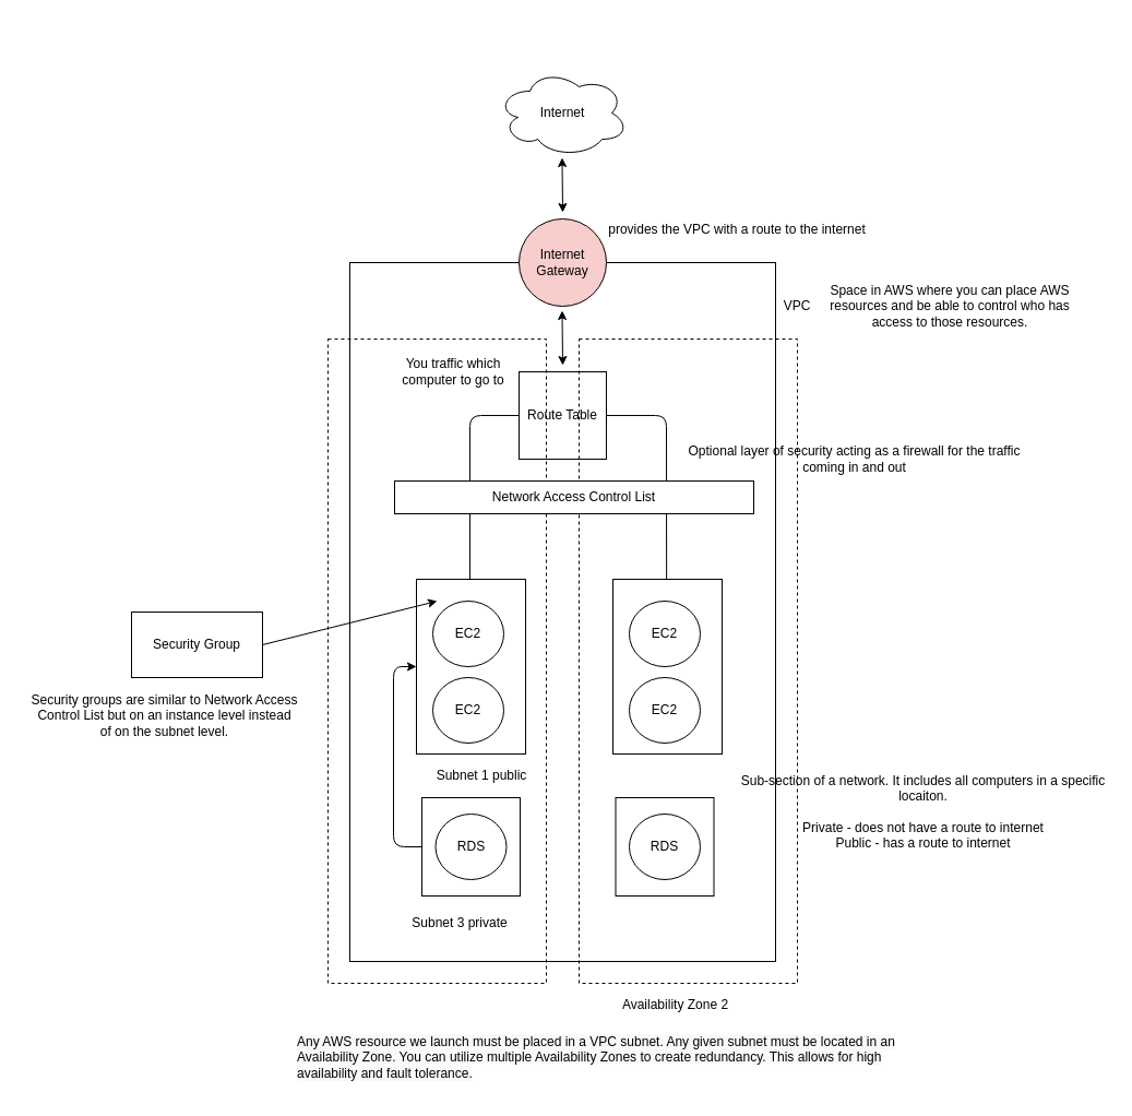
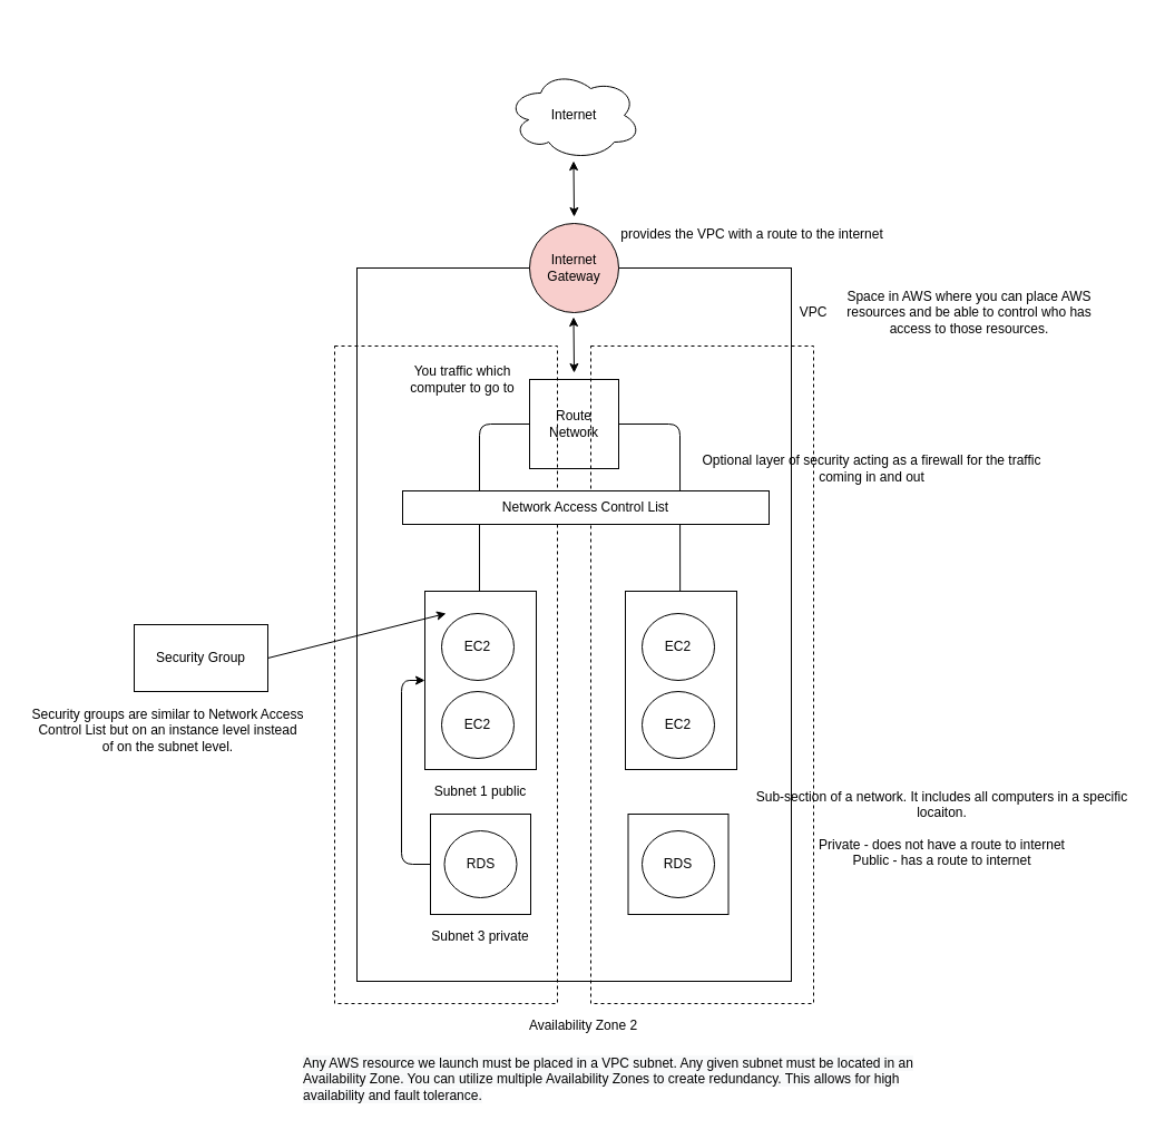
  <mxCell id="0" />
  <mxCell id="1" parent="0" />
  <mxCell id="2" value="" style="rounded=0;whiteSpace=wrap;html=1;" vertex="1" parent="1"><mxGeometry x="320" y="240" width="390" height="640" as="geometry" /></mxCell>
  <mxCell id="3" value="Space in AWS where you can place AWS resources and be able to control who has access to those resources." style="text;html=1;strokeColor=none;fillColor=none;align=center;verticalAlign=middle;whiteSpace=wrap;rounded=0;" vertex="1" parent="1"><mxGeometry x="740" y="270" width="260" height="20" as="geometry" /></mxCell>
  <mxCell id="4" value="Internet" style="ellipse;shape=cloud;whiteSpace=wrap;html=1;" vertex="1" parent="1"><mxGeometry x="455" y="63" width="120" height="80" as="geometry" /></mxCell>
  <mxCell id="5" value="" style="endArrow=classic;startArrow=classic;html=1;" edge="1" parent="1"><mxGeometry width="50" height="50" relative="1" as="geometry"><mxPoint x="515" y="194" as="sourcePoint" /><mxPoint x="514.5" y="144" as="targetPoint" /></mxGeometry></mxCell>
  <mxCell id="6" value="Internet&lt;br&gt;Gateway" style="ellipse;whiteSpace=wrap;html=1;aspect=fixed;fillColor=#f8cecc;" vertex="1" parent="1"><mxGeometry x="475" y="200" width="80" height="80" as="geometry" /></mxCell>
- <mxCell id="7" value="Route Table" style="whiteSpace=wrap;html=1;aspect=fixed;" vertex="1" parent="1"><mxGeometry x="475" y="340" width="80" height="80" as="geometry" /></mxCell>
+ <mxCell id="7" value="Route Network" style="whiteSpace=wrap;html=1;aspect=fixed;" vertex="1" parent="1"><mxGeometry x="475" y="340" width="80" height="80" as="geometry" /></mxCell>
  <mxCell id="8" value="" style="endArrow=classic;startArrow=classic;html=1;" edge="1" parent="1"><mxGeometry width="50" height="50" relative="1" as="geometry"><mxPoint x="515" y="334" as="sourcePoint" /><mxPoint x="514.5" y="284" as="targetPoint" /></mxGeometry></mxCell>
  <mxCell id="9" value="You traffic which computer to go to" style="text;html=1;strokeColor=none;fillColor=none;align=center;verticalAlign=middle;whiteSpace=wrap;rounded=0;" vertex="1" parent="1"><mxGeometry x="355" y="330" width="120" height="20" as="geometry" /></mxCell>
  <mxCell id="10" value="" style="endArrow=classic;html=1;exitX=0;exitY=0.5;exitDx=0;exitDy=0;entryX=0.282;entryY=0.492;entryDx=0;entryDy=0;entryPerimeter=0;" edge="1" parent="1" source="7" target="2"><mxGeometry width="50" height="50" relative="1" as="geometry"><mxPoint x="380" y="530" as="sourcePoint" /><mxPoint x="850" y="610" as="targetPoint" /><Array as="points"><mxPoint x="430" y="380" /></Array></mxGeometry></mxCell>
  <mxCell id="11" value="VPC" style="text;html=1;strokeColor=none;fillColor=none;align=center;verticalAlign=middle;whiteSpace=wrap;rounded=0;" vertex="1" parent="1"><mxGeometry x="710" y="270" width="40" height="20" as="geometry" /></mxCell>
  <mxCell id="12" value="" style="endArrow=classic;html=1;entryX=0.744;entryY=0.492;entryDx=0;entryDy=0;entryPerimeter=0;" edge="1" parent="1" source="7" target="2"><mxGeometry width="50" height="50" relative="1" as="geometry"><mxPoint x="630" y="420" as="sourcePoint" /><mxPoint x="880" y="490" as="targetPoint" /><Array as="points"><mxPoint x="610" y="380" /></Array></mxGeometry></mxCell>
  <mxCell id="13" value="" style="rounded=0;whiteSpace=wrap;html=1;" vertex="1" parent="1"><mxGeometry x="561" y="530" width="100" height="160" as="geometry" /></mxCell>
  <mxCell id="14" value="EC2" style="ellipse;whiteSpace=wrap;html=1;" vertex="1" parent="1"><mxGeometry x="576" y="550" width="65" height="60" as="geometry" /></mxCell>
  <mxCell id="15" value="EC2" style="ellipse;whiteSpace=wrap;html=1;" vertex="1" parent="1"><mxGeometry x="576" y="620" width="65" height="60" as="geometry" /></mxCell>
  <mxCell id="16" value="" style="rounded=0;whiteSpace=wrap;html=1;fillColor=none;dashed=1;" vertex="1" parent="1"><mxGeometry x="300" y="310" width="200" height="590" as="geometry" /></mxCell>
  <mxCell id="17" value="" style="rounded=0;whiteSpace=wrap;html=1;fillColor=none;dashed=1;" vertex="1" parent="1"><mxGeometry x="530" y="310" width="200" height="590" as="geometry" /></mxCell>
  <mxCell id="18" value="" style="rounded=0;whiteSpace=wrap;html=1;" vertex="1" parent="1"><mxGeometry x="381" y="530" width="100" height="160" as="geometry" /></mxCell>
  <mxCell id="19" value="EC2" style="ellipse;whiteSpace=wrap;html=1;" vertex="1" parent="1"><mxGeometry x="396" y="550" width="65" height="60" as="geometry" /></mxCell>
  <mxCell id="20" value="EC2" style="ellipse;whiteSpace=wrap;html=1;" vertex="1" parent="1"><mxGeometry x="396" y="620" width="65" height="60" as="geometry" /></mxCell>
- <mxCell id="21" value="Subnet 1 public" style="text;html=1;strokeColor=none;fillColor=none;align=center;verticalAlign=middle;whiteSpace=wrap;rounded=0;" vertex="1" parent="1"><mxGeometry x="391" y="700" width="100" height="20" as="geometry" /></mxCell>
- <mxCell id="22" value="Availability Zone 2" style="text;html=1;strokeColor=none;fillColor=none;align=center;verticalAlign=middle;whiteSpace=wrap;rounded=0;" vertex="1" parent="1"><mxGeometry x="561" y="910" width="115" height="20" as="geometry" /></mxCell>
+ <mxCell id="21" value="Subnet 1 public" style="text;html=1;strokeColor=none;fillColor=none;align=center;verticalAlign=middle;whiteSpace=wrap;rounded=0;" vertex="1" parent="1"><mxGeometry x="381" y="700" width="100" height="20" as="geometry" /></mxCell>
+ <mxCell id="22" value="Availability Zone 2" style="text;html=1;strokeColor=none;fillColor=none;align=center;verticalAlign=middle;whiteSpace=wrap;rounded=0;" vertex="1" parent="1"><mxGeometry x="466" y="910" width="115" height="20" as="geometry" /></mxCell>
  <mxCell id="23" value="provides the VPC with a route to the internet" style="text;html=1;strokeColor=none;fillColor=none;align=center;verticalAlign=middle;whiteSpace=wrap;rounded=0;dashed=1;" vertex="1" parent="1"><mxGeometry x="520" y="200" width="310" height="20" as="geometry" /></mxCell>
  <mxCell id="24" value="Network Access Control List" style="rounded=0;whiteSpace=wrap;html=1;" vertex="1" parent="1"><mxGeometry x="361" y="440" width="329" height="30" as="geometry" /></mxCell>
  <mxCell id="25" value="Optional layer of security acting as a firewall for the traffic coming in and out" style="text;html=1;strokeColor=none;fillColor=none;align=center;verticalAlign=middle;whiteSpace=wrap;rounded=0;" vertex="1" parent="1"><mxGeometry x="620" y="410" width="325" height="20" as="geometry" /></mxCell>
  <mxCell id="26" value="Sub-section of a network. It includes all computers in a specific locaiton.&lt;br&gt;&lt;br&gt;Private - does not have a route to internet&lt;br&gt;Public - has a route to internet" style="text;html=1;strokeColor=none;fillColor=none;align=center;verticalAlign=middle;whiteSpace=wrap;rounded=0;" vertex="1" parent="1"><mxGeometry x="676" y="690" width="339" height="105" as="geometry" /></mxCell>
  <mxCell id="27" value="" style="rounded=0;whiteSpace=wrap;html=1;fillColor=none;" vertex="1" parent="1"><mxGeometry x="386" y="730" width="90" height="90" as="geometry" /></mxCell>
  <mxCell id="28" value="RDS" style="ellipse;whiteSpace=wrap;html=1;" vertex="1" parent="1"><mxGeometry x="398.5" y="745" width="65" height="60" as="geometry" /></mxCell>
- <mxCell id="29" value="Subnet 3 private" style="text;html=1;strokeColor=none;fillColor=none;align=center;verticalAlign=middle;whiteSpace=wrap;rounded=0;" vertex="1" parent="1"><mxGeometry x="371" y="835" width="100" height="20" as="geometry" /></mxCell>
+ <mxCell id="29" value="Subnet 3 private" style="text;html=1;strokeColor=none;fillColor=none;align=center;verticalAlign=middle;whiteSpace=wrap;rounded=0;" vertex="1" parent="1"><mxGeometry x="381" y="830" width="100" height="20" as="geometry" /></mxCell>
  <mxCell id="30" value="" style="rounded=0;whiteSpace=wrap;html=1;fillColor=none;" vertex="1" parent="1"><mxGeometry x="563.5" y="730" width="90" height="90" as="geometry" /></mxCell>
  <mxCell id="31" value="RDS" style="ellipse;whiteSpace=wrap;html=1;" vertex="1" parent="1"><mxGeometry x="576" y="745" width="65" height="60" as="geometry" /></mxCell>
  <mxCell id="32" value="" style="endArrow=classic;html=1;exitX=0;exitY=0.5;exitDx=0;exitDy=0;entryX=0;entryY=0.5;entryDx=0;entryDy=0;" edge="1" parent="1" source="27" target="18"><mxGeometry width="50" height="50" relative="1" as="geometry"><mxPoint x="60" y="720" as="sourcePoint" /><mxPoint x="110" y="670" as="targetPoint" /><Array as="points"><mxPoint x="360" y="775" /><mxPoint x="360" y="610" /></Array></mxGeometry></mxCell>
  <mxCell id="33" value="&amp;nbsp;&amp;nbsp;" style="text;html=1;align=center;verticalAlign=middle;resizable=0;points=[];autosize=1;" vertex="1" parent="1"><mxGeometry x="320" y="20" width="20" height="20" as="geometry" /></mxCell>
  <mxCell id="34" value="&lt;span style=&quot;color: rgb(0, 0, 0); font-family: helvetica; font-size: 12px; font-style: normal; font-weight: 400; letter-spacing: normal; text-align: center; text-indent: 0px; text-transform: none; word-spacing: 0px; background-color: rgb(248, 249, 250); display: inline; float: none;&quot;&gt;Any AWS resource we launch must be placed in a VPC subnet. Any given subnet must be located in an Availability Zone. You can utilize multiple Availability Zones to create redundancy. This allows for high availability and fault tolerance.&lt;/span&gt;" style="text;whiteSpace=wrap;html=1;" vertex="1" parent="1"><mxGeometry x="270" y="940" width="550" height="60" as="geometry" /></mxCell>
  <mxCell id="35" value="" style="endArrow=classic;html=1;entryX=0.19;entryY=0.125;entryDx=0;entryDy=0;entryPerimeter=0;" edge="1" parent="1" target="18"><mxGeometry width="50" height="50" relative="1" as="geometry"><mxPoint x="240" y="590" as="sourcePoint" /><mxPoint x="230" y="550" as="targetPoint" /></mxGeometry></mxCell>
  <mxCell id="36" value="Security Group" style="rounded=0;whiteSpace=wrap;html=1;fillColor=none;" vertex="1" parent="1"><mxGeometry x="120" y="560" width="120" height="60" as="geometry" /></mxCell>
  <mxCell id="37" value="Security groups are similar to Network Access &lt;br&gt;Control List but on an instance level instead &lt;br&gt;of on the subnet level." style="text;html=1;align=center;verticalAlign=middle;resizable=0;points=[];autosize=1;" vertex="1" parent="1"><mxGeometry x="20" y="630" width="260" height="50" as="geometry" /></mxCell>
